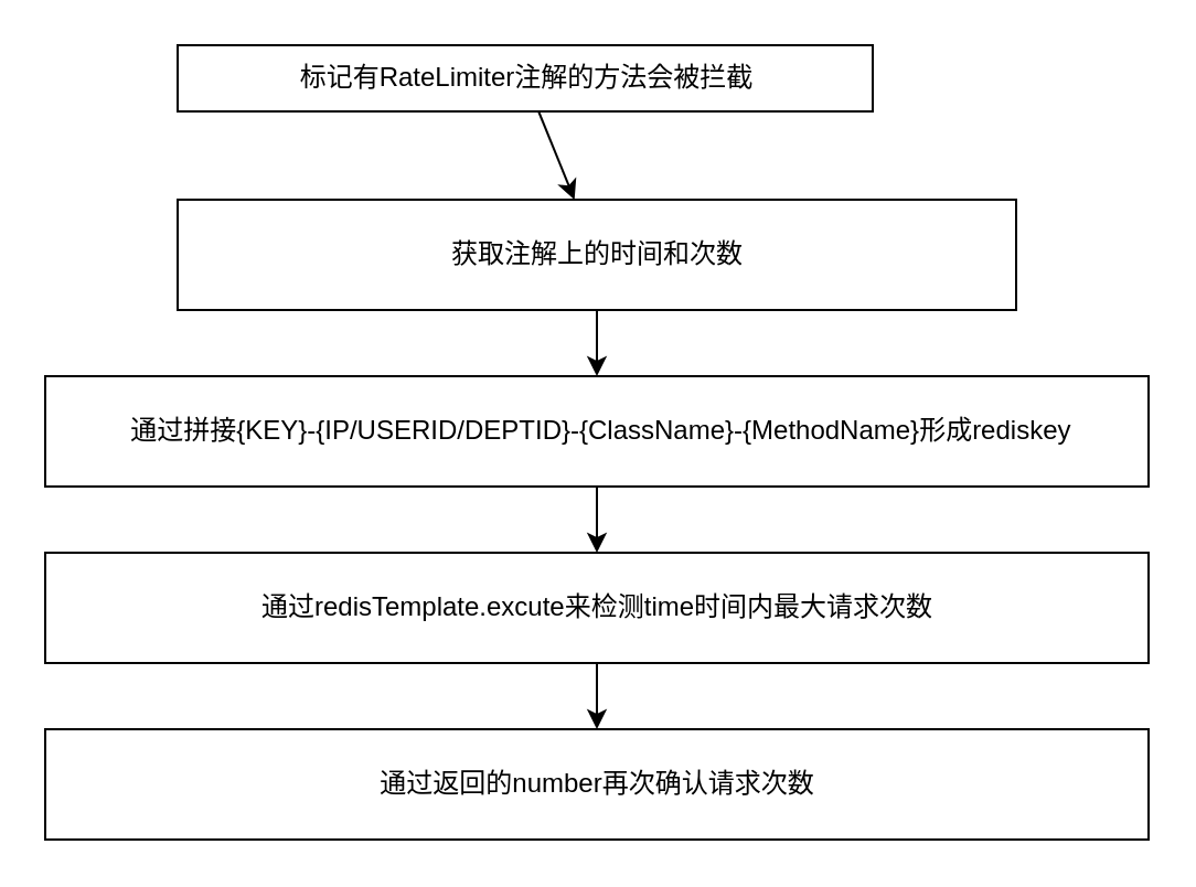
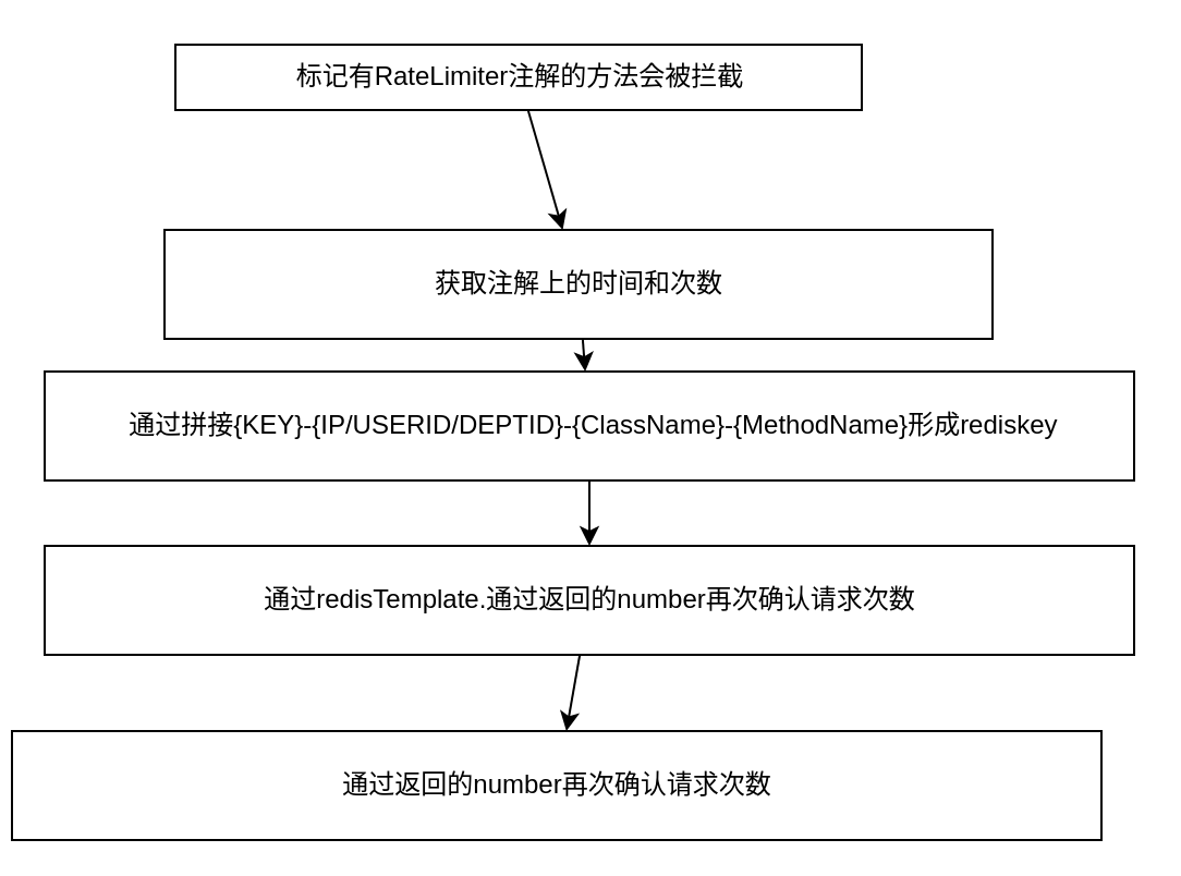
  <mxCell id="0" />
  <mxCell id="1" parent="0" />
  <mxCell id="2" value="" style="edgeStyle=none;html=1;" edge="1" parent="1" source="3" target="5"><mxGeometry relative="1" as="geometry" /></mxCell>
  <mxCell id="3" value="标记有RateLimiter注解的方法会被拦截" style="html=1;" vertex="1" parent="1"><mxGeometry x="80" y="20" width="315" height="30" as="geometry" /></mxCell>
  <mxCell id="4" value="" style="edgeStyle=none;html=1;" edge="1" parent="1" source="5" target="7"><mxGeometry relative="1" as="geometry" /></mxCell>
- <mxCell id="5" value="获取注解上的时间和次数" style="html=1;" vertex="1" parent="1"><mxGeometry x="80" y="90" width="380" height="50" as="geometry" /></mxCell>
+ <mxCell id="5" value="获取注解上的时间和次数" style="html=1;" vertex="1" parent="1"><mxGeometry x="75" y="105" width="380" height="50" as="geometry" /></mxCell>
  <mxCell id="6" value="" style="edgeStyle=none;html=1;" edge="1" parent="1" source="7" target="9"><mxGeometry relative="1" as="geometry" /></mxCell>
  <mxCell id="7" value="&amp;nbsp;通过拼接{KEY}-{IP/USERID/DEPTID}-{ClassName}-{MethodName}形成rediskey" style="html=1;" vertex="1" parent="1"><mxGeometry x="20" y="170" width="500" height="50" as="geometry" /></mxCell>
  <mxCell id="8" value="" style="edgeStyle=none;html=1;" edge="1" parent="1" source="9" target="10"><mxGeometry relative="1" as="geometry" /></mxCell>
- <mxCell id="9" value="通过redisTemplate.excute来检测time时间内最大请求次数" style="html=1;" vertex="1" parent="1"><mxGeometry x="20" y="250" width="500" height="50" as="geometry" /></mxCell>
- <mxCell id="10" value="通过返回的number再次确认请求次数" style="html=1;" vertex="1" parent="1"><mxGeometry x="20" y="330" width="500" height="50" as="geometry" /></mxCell>
+ <mxCell id="9" value="通过redisTemplate.通过返回的number再次确认请求次数" style="html=1;" vertex="1" parent="1"><mxGeometry x="20" y="250" width="500" height="50" as="geometry" /></mxCell>
+ <mxCell id="10" value="通过返回的number再次确认请求次数" style="html=1;" vertex="1" parent="1"><mxGeometry x="5" y="335" width="500" height="50" as="geometry" /></mxCell>
